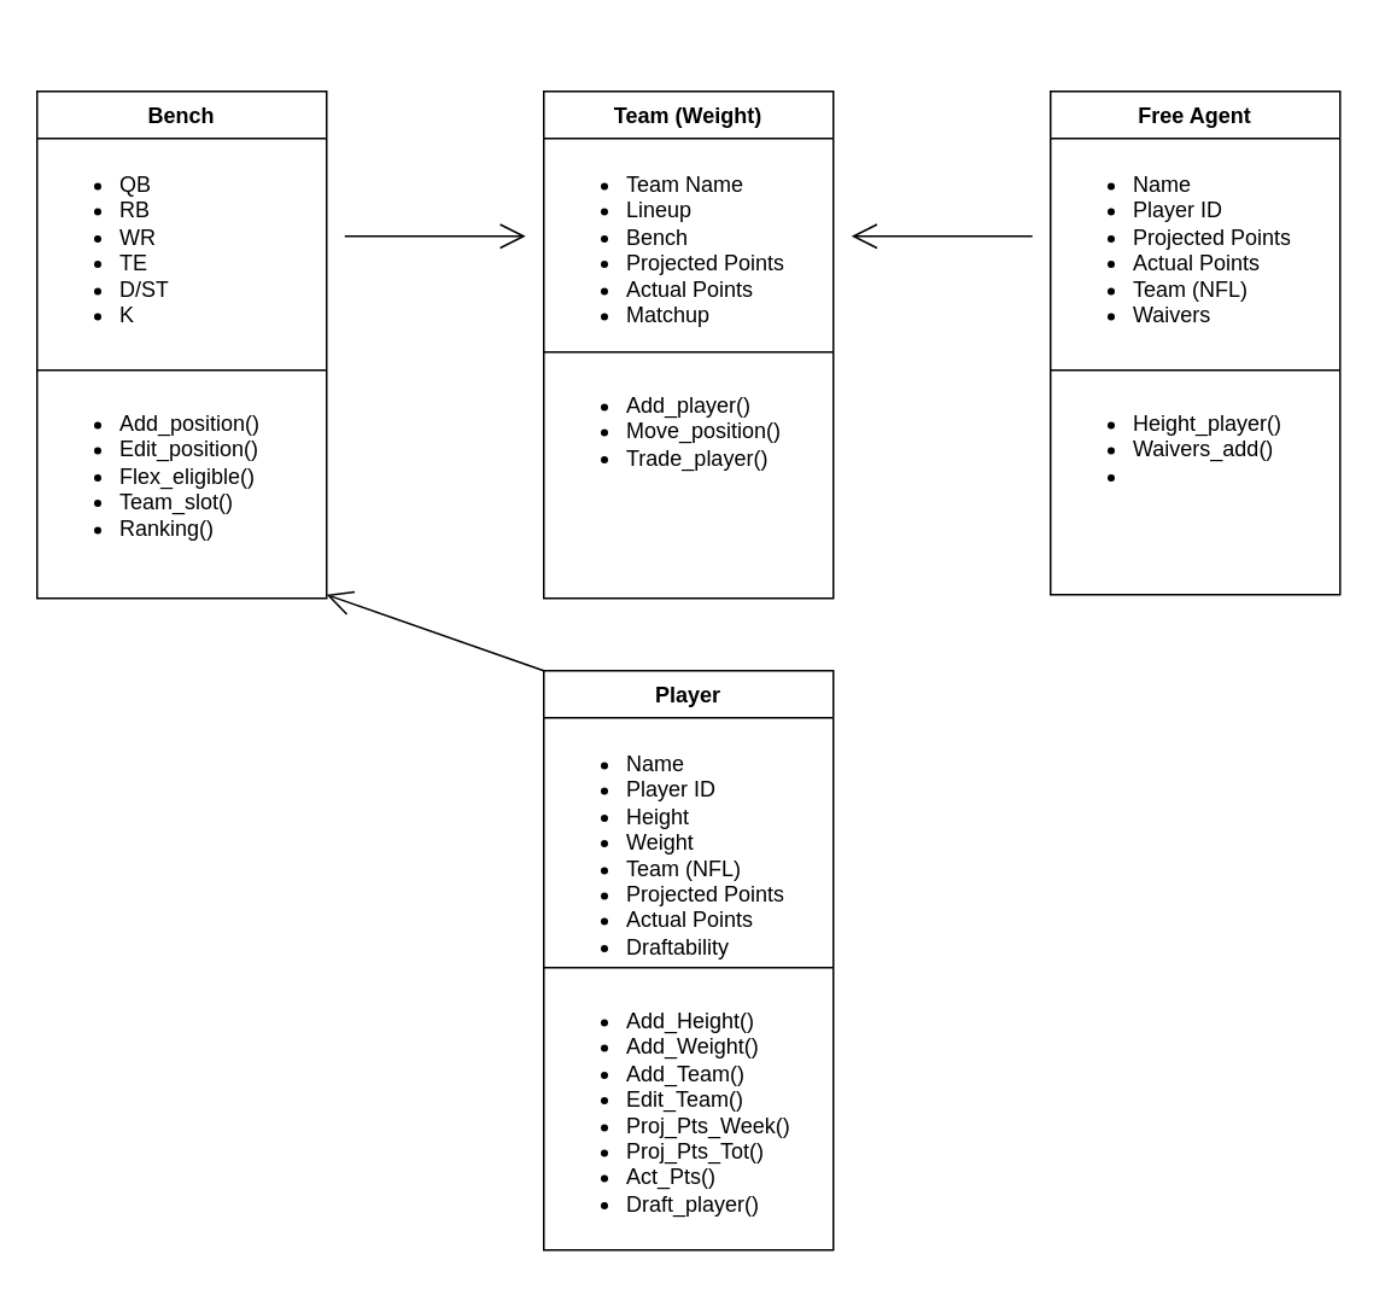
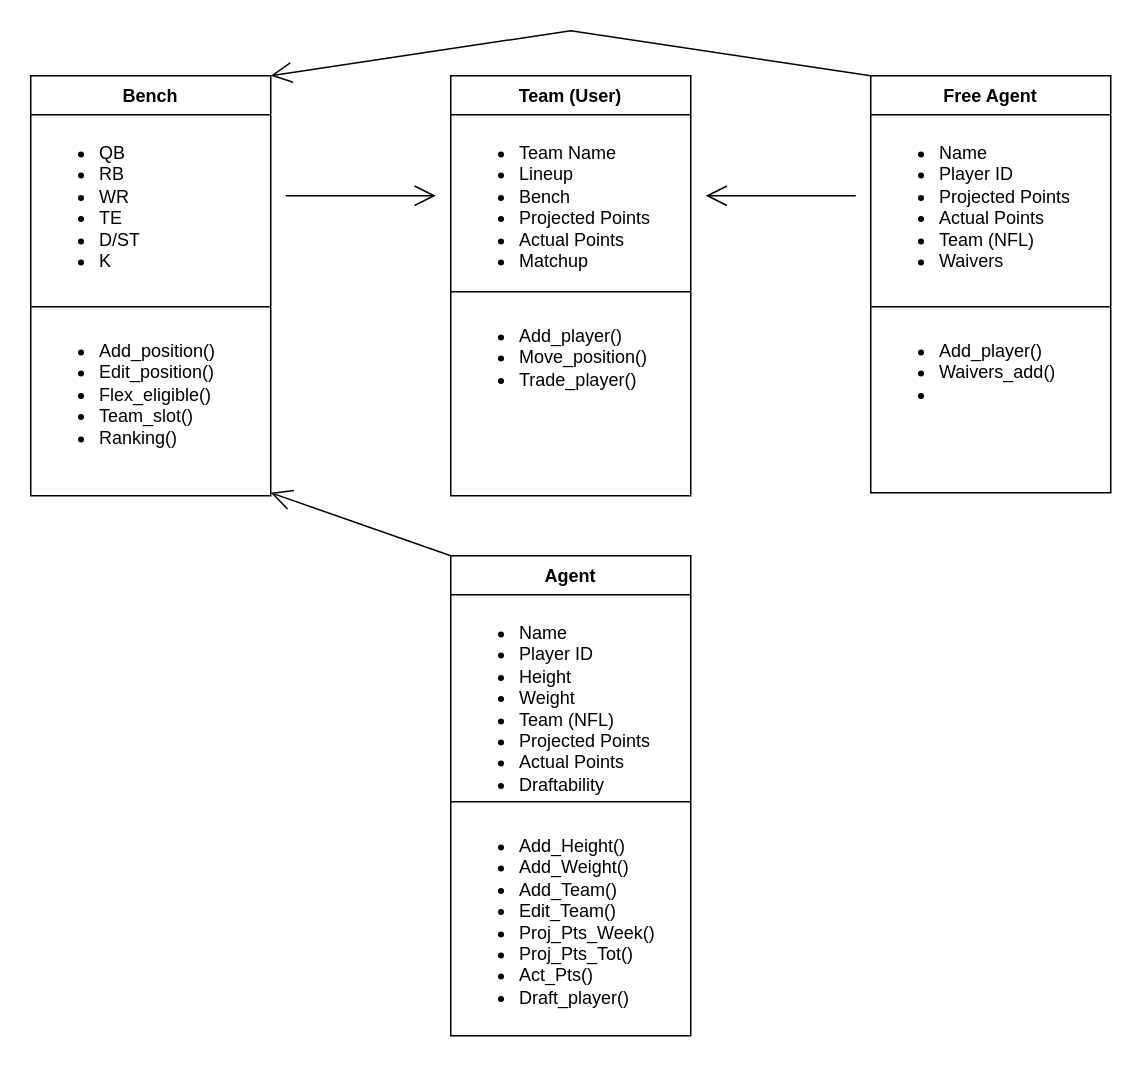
  <mxCell id="0" />
  <mxCell id="1" parent="0" />
  <mxCell id="2" value="Bench" style="swimlane;fontStyle=1;align=center;verticalAlign=top;childLayout=stackLayout;horizontal=1;startSize=26;horizontalStack=0;resizeParent=1;resizeParentMax=0;resizeLast=0;collapsible=1;marginBottom=0;whiteSpace=wrap;html=1;" vertex="1" parent="1"><mxGeometry x="20" y="50" width="160" height="280" as="geometry" /></mxCell>
  <mxCell id="3" value="&lt;ul&gt;&lt;li&gt;QB&lt;/li&gt;&lt;li&gt;RB&lt;/li&gt;&lt;li&gt;WR&lt;/li&gt;&lt;li&gt;TE&lt;/li&gt;&lt;li&gt;D/ST&lt;/li&gt;&lt;li&gt;K&lt;/li&gt;&lt;/ul&gt;" style="text;strokeColor=none;fillColor=none;align=left;verticalAlign=top;spacingLeft=4;spacingRight=4;overflow=hidden;rotatable=0;points=[[0,0.5],[1,0.5]];portConstraint=eastwest;whiteSpace=wrap;html=1;" vertex="1" parent="2"><mxGeometry y="26" width="160" height="124" as="geometry" /></mxCell>
  <mxCell id="4" value="" style="line;strokeWidth=1;fillColor=none;align=left;verticalAlign=middle;spacingTop=-1;spacingLeft=3;spacingRight=3;rotatable=0;labelPosition=right;points=[];portConstraint=eastwest;strokeColor=inherit;" vertex="1" parent="2"><mxGeometry y="150" width="160" height="8" as="geometry" /></mxCell>
  <mxCell id="5" value="&lt;ul&gt;&lt;li&gt;Add_position()&lt;/li&gt;&lt;li&gt;Edit_position()&lt;/li&gt;&lt;li&gt;Flex_eligible()&lt;/li&gt;&lt;li&gt;Team_slot()&lt;/li&gt;&lt;li&gt;Ranking()&lt;/li&gt;&lt;/ul&gt;" style="text;strokeColor=none;fillColor=none;align=left;verticalAlign=top;spacingLeft=4;spacingRight=4;overflow=hidden;rotatable=0;points=[[0,0.5],[1,0.5]];portConstraint=eastwest;whiteSpace=wrap;html=1;" vertex="1" parent="2"><mxGeometry y="158" width="160" height="122" as="geometry" /></mxCell>
- <mxCell id="6" value="Team (Weight)" style="swimlane;fontStyle=1;align=center;verticalAlign=top;childLayout=stackLayout;horizontal=1;startSize=26;horizontalStack=0;resizeParent=1;resizeParentMax=0;resizeLast=0;collapsible=1;marginBottom=0;whiteSpace=wrap;html=1;" vertex="1" parent="1"><mxGeometry x="300" y="50" width="160" height="280" as="geometry" /></mxCell>
+ <mxCell id="6" value="Team (User)" style="swimlane;fontStyle=1;align=center;verticalAlign=top;childLayout=stackLayout;horizontal=1;startSize=26;horizontalStack=0;resizeParent=1;resizeParentMax=0;resizeLast=0;collapsible=1;marginBottom=0;whiteSpace=wrap;html=1;" vertex="1" parent="1"><mxGeometry x="300" y="50" width="160" height="280" as="geometry" /></mxCell>
  <mxCell id="7" value="&lt;ul&gt;&lt;li&gt;Team Name&lt;/li&gt;&lt;li&gt;Lineup&lt;/li&gt;&lt;li&gt;Bench&lt;/li&gt;&lt;li&gt;Projected Points&lt;/li&gt;&lt;li&gt;Actual Points&lt;/li&gt;&lt;li&gt;Matchup&lt;/li&gt;&lt;/ul&gt;" style="text;strokeColor=none;fillColor=none;align=left;verticalAlign=top;spacingLeft=4;spacingRight=4;overflow=hidden;rotatable=0;points=[[0,0.5],[1,0.5]];portConstraint=eastwest;whiteSpace=wrap;html=1;" vertex="1" parent="6"><mxGeometry y="26" width="160" height="114" as="geometry" /></mxCell>
  <mxCell id="8" value="" style="line;strokeWidth=1;fillColor=none;align=left;verticalAlign=middle;spacingTop=-1;spacingLeft=3;spacingRight=3;rotatable=0;labelPosition=right;points=[];portConstraint=eastwest;strokeColor=inherit;" vertex="1" parent="6"><mxGeometry y="140" width="160" height="8" as="geometry" /></mxCell>
  <mxCell id="9" value="&lt;ul&gt;&lt;li&gt;Add_player()&lt;/li&gt;&lt;li&gt;Move_position()&lt;/li&gt;&lt;li&gt;Trade_player()&lt;/li&gt;&lt;/ul&gt;" style="text;strokeColor=none;fillColor=none;align=left;verticalAlign=top;spacingLeft=4;spacingRight=4;overflow=hidden;rotatable=0;points=[[0,0.5],[1,0.5]];portConstraint=eastwest;whiteSpace=wrap;html=1;" vertex="1" parent="6"><mxGeometry y="148" width="160" height="132" as="geometry" /></mxCell>
  <mxCell id="10" value="" style="endArrow=open;endFill=1;endSize=12;html=1;rounded=0;" edge="1" parent="1"><mxGeometry width="160" relative="1" as="geometry"><mxPoint x="190" y="130" as="sourcePoint" /><mxPoint x="290" y="130" as="targetPoint" /></mxGeometry></mxCell>
  <mxCell id="11" value="Free Agent" style="swimlane;fontStyle=1;align=center;verticalAlign=top;childLayout=stackLayout;horizontal=1;startSize=26;horizontalStack=0;resizeParent=1;resizeParentMax=0;resizeLast=0;collapsible=1;marginBottom=0;whiteSpace=wrap;html=1;" vertex="1" parent="1"><mxGeometry x="580" y="50" width="160" height="278" as="geometry" /></mxCell>
  <mxCell id="12" value="&lt;ul&gt;&lt;li&gt;Name&lt;/li&gt;&lt;li&gt;Player ID&lt;/li&gt;&lt;li&gt;Projected Points&lt;/li&gt;&lt;li&gt;Actual Points&lt;/li&gt;&lt;li&gt;Team (NFL)&lt;/li&gt;&lt;li&gt;Waivers&lt;/li&gt;&lt;/ul&gt;" style="text;strokeColor=none;fillColor=none;align=left;verticalAlign=top;spacingLeft=4;spacingRight=4;overflow=hidden;rotatable=0;points=[[0,0.5],[1,0.5]];portConstraint=eastwest;whiteSpace=wrap;html=1;" vertex="1" parent="11"><mxGeometry y="26" width="160" height="124" as="geometry" /></mxCell>
  <mxCell id="13" value="" style="line;strokeWidth=1;fillColor=none;align=left;verticalAlign=middle;spacingTop=-1;spacingLeft=3;spacingRight=3;rotatable=0;labelPosition=right;points=[];portConstraint=eastwest;strokeColor=inherit;" vertex="1" parent="11"><mxGeometry y="150" width="160" height="8" as="geometry" /></mxCell>
- <mxCell id="14" value="&lt;ul&gt;&lt;li&gt;Height_player()&lt;/li&gt;&lt;li&gt;Waivers_add()&lt;/li&gt;&lt;li&gt;&lt;br&gt;&lt;/li&gt;&lt;/ul&gt;" style="text;strokeColor=none;fillColor=none;align=left;verticalAlign=top;spacingLeft=4;spacingRight=4;overflow=hidden;rotatable=0;points=[[0,0.5],[1,0.5]];portConstraint=eastwest;whiteSpace=wrap;html=1;" vertex="1" parent="11"><mxGeometry y="158" width="160" height="120" as="geometry" /></mxCell>
- <mxCell id="15" value="Player" style="swimlane;fontStyle=1;align=center;verticalAlign=top;childLayout=stackLayout;horizontal=1;startSize=26;horizontalStack=0;resizeParent=1;resizeParentMax=0;resizeLast=0;collapsible=1;marginBottom=0;whiteSpace=wrap;html=1;" vertex="1" parent="1"><mxGeometry x="300" y="370" width="160" height="320" as="geometry" /></mxCell>
+ <mxCell id="14" value="&lt;ul&gt;&lt;li&gt;Add_player()&lt;/li&gt;&lt;li&gt;Waivers_add()&lt;/li&gt;&lt;li&gt;&lt;br&gt;&lt;/li&gt;&lt;/ul&gt;" style="text;strokeColor=none;fillColor=none;align=left;verticalAlign=top;spacingLeft=4;spacingRight=4;overflow=hidden;rotatable=0;points=[[0,0.5],[1,0.5]];portConstraint=eastwest;whiteSpace=wrap;html=1;" vertex="1" parent="11"><mxGeometry y="158" width="160" height="120" as="geometry" /></mxCell>
+ <mxCell id="15" value="Agent" style="swimlane;fontStyle=1;align=center;verticalAlign=top;childLayout=stackLayout;horizontal=1;startSize=26;horizontalStack=0;resizeParent=1;resizeParentMax=0;resizeLast=0;collapsible=1;marginBottom=0;whiteSpace=wrap;html=1;" vertex="1" parent="1"><mxGeometry x="300" y="370" width="160" height="320" as="geometry" /></mxCell>
  <mxCell id="16" value="&lt;ul&gt;&lt;li&gt;Name&lt;/li&gt;&lt;li&gt;Player ID&lt;/li&gt;&lt;li&gt;Height&lt;/li&gt;&lt;li&gt;Weight&lt;/li&gt;&lt;li&gt;Team (NFL)&lt;/li&gt;&lt;li&gt;Projected Points&lt;/li&gt;&lt;li&gt;Actual Points&lt;/li&gt;&lt;li&gt;Draftability&lt;/li&gt;&lt;/ul&gt;" style="text;strokeColor=none;fillColor=none;align=left;verticalAlign=top;spacingLeft=4;spacingRight=4;overflow=hidden;rotatable=0;points=[[0,0.5],[1,0.5]];portConstraint=eastwest;whiteSpace=wrap;html=1;" vertex="1" parent="15"><mxGeometry y="26" width="160" height="134" as="geometry" /></mxCell>
  <mxCell id="17" value="" style="line;strokeWidth=1;fillColor=none;align=left;verticalAlign=middle;spacingTop=-1;spacingLeft=3;spacingRight=3;rotatable=0;labelPosition=right;points=[];portConstraint=eastwest;strokeColor=inherit;" vertex="1" parent="15"><mxGeometry y="160" width="160" height="8" as="geometry" /></mxCell>
  <mxCell id="18" value="&lt;ul&gt;&lt;li&gt;Add_Height()&lt;/li&gt;&lt;li&gt;Add_Weight()&lt;/li&gt;&lt;li&gt;Add_Team()&lt;/li&gt;&lt;li&gt;Edit_Team()&lt;/li&gt;&lt;li&gt;Proj_Pts_Week()&lt;/li&gt;&lt;li&gt;Proj_Pts_Tot()&lt;/li&gt;&lt;li&gt;Act_Pts()&lt;/li&gt;&lt;li&gt;Draft_player()&lt;/li&gt;&lt;/ul&gt;" style="text;strokeColor=none;fillColor=none;align=left;verticalAlign=top;spacingLeft=4;spacingRight=4;overflow=hidden;rotatable=0;points=[[0,0.5],[1,0.5]];portConstraint=eastwest;whiteSpace=wrap;html=1;" vertex="1" parent="15"><mxGeometry y="168" width="160" height="152" as="geometry" /></mxCell>
  <mxCell id="19" value="" style="endArrow=open;endFill=1;endSize=12;html=1;rounded=0;" edge="1" parent="1"><mxGeometry width="160" relative="1" as="geometry"><mxPoint x="570" y="130" as="sourcePoint" /><mxPoint x="470" y="130" as="targetPoint" /></mxGeometry></mxCell>
+ <mxCell id="20" value="" style="endArrow=open;endFill=1;endSize=12;html=1;rounded=0;entryX=1;entryY=0;entryDx=0;entryDy=0;exitX=0;exitY=0;exitDx=0;exitDy=0;" edge="1" parent="1" source="11" target="2"><mxGeometry width="160" relative="1" as="geometry"><mxPoint x="490" y="30" as="sourcePoint" /><mxPoint x="650" y="30" as="targetPoint" /><Array as="points"><mxPoint x="380" y="20" /></Array></mxGeometry></mxCell>
  <mxCell id="21" value="" style="endArrow=open;endFill=1;endSize=12;html=1;rounded=0;exitX=0;exitY=0;exitDx=0;exitDy=0;" edge="1" parent="1" source="15"><mxGeometry width="160" relative="1" as="geometry"><mxPoint x="200" y="370" as="sourcePoint" /><mxPoint x="180" y="328" as="targetPoint" /></mxGeometry></mxCell>
